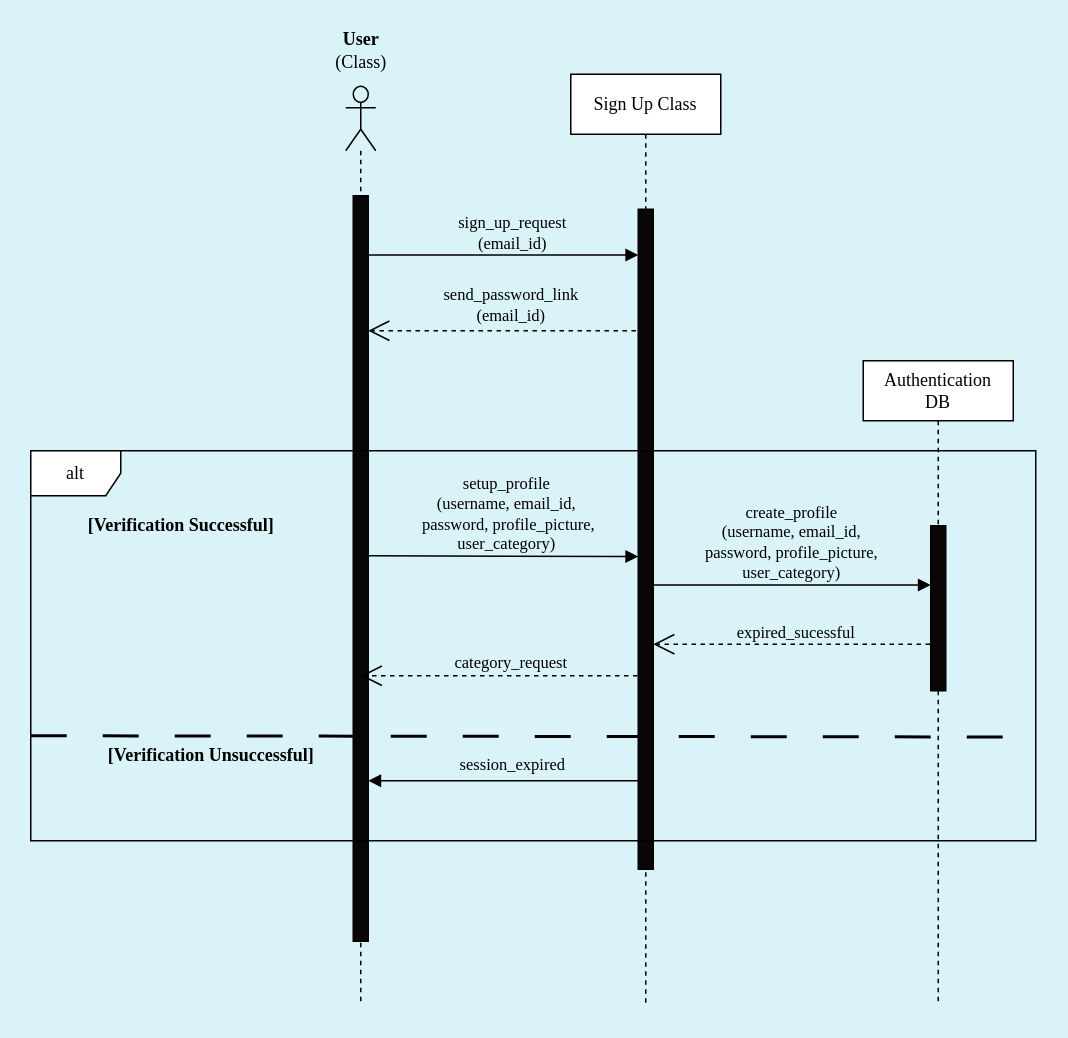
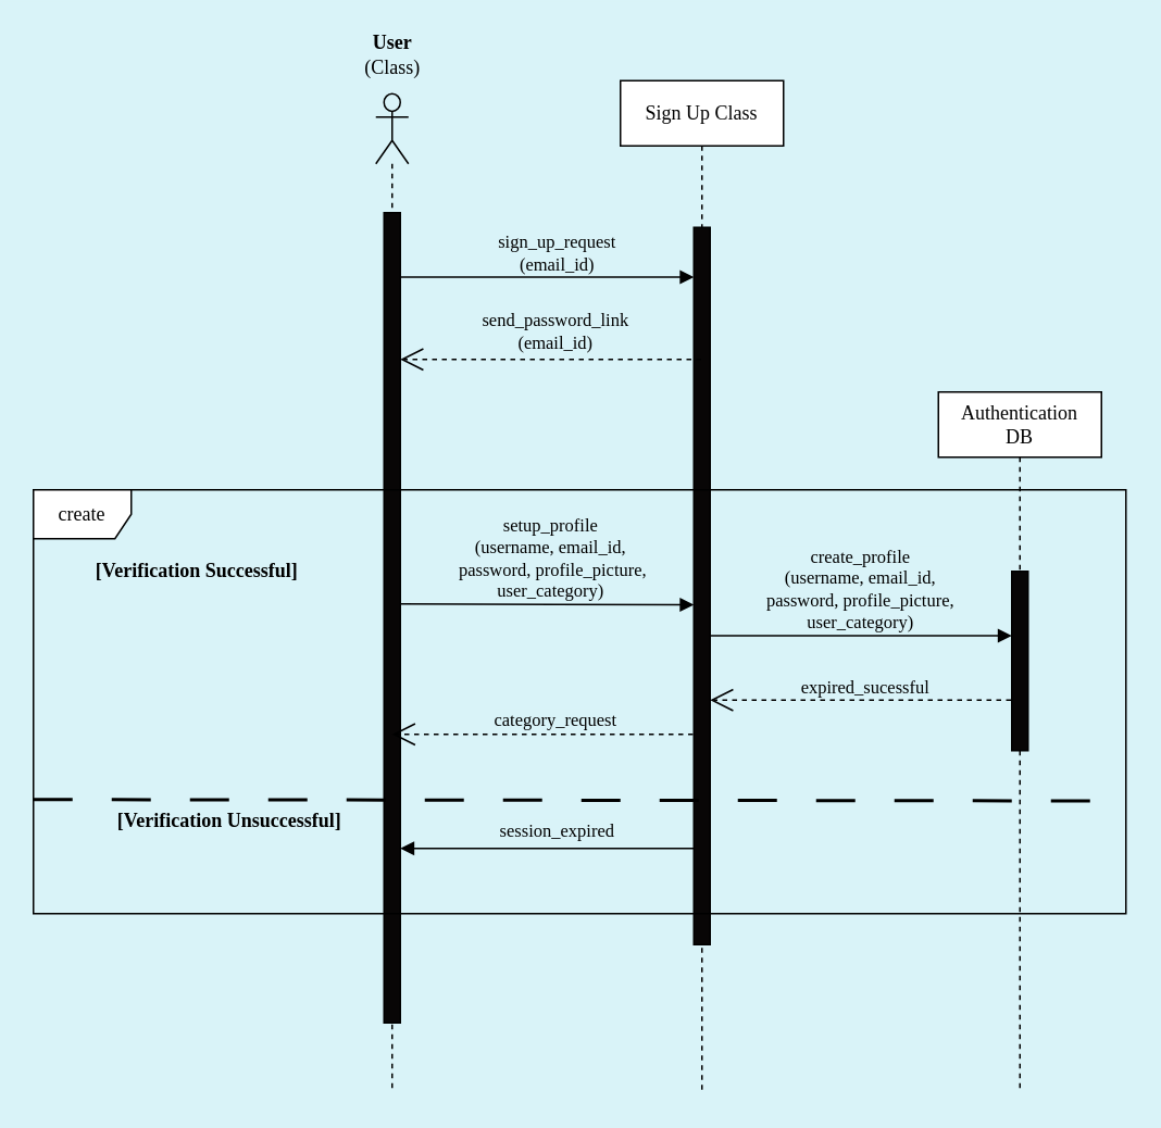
  <mxCell id="0" />
  <mxCell id="1" parent="0" />
  <mxCell id="2" value="" style="shape=umlLifeline;perimeter=lifelinePerimeter;whiteSpace=wrap;html=1;container=1;dropTarget=0;collapsible=0;recursiveResize=0;outlineConnect=0;portConstraint=eastwest;newEdgeStyle={&quot;curved&quot;:0,&quot;rounded&quot;:0};participant=umlActor;fillColor=none;size=43;" vertex="1" parent="1"><mxGeometry x="230" y="57" width="20" height="613" as="geometry" /></mxCell>
  <mxCell id="3" value="" style="html=1;points=[[0,0,0,0,5],[0,1,0,0,-5],[1,0,0,0,5],[1,1,0,0,-5]];perimeter=orthogonalPerimeter;outlineConnect=0;targetShapes=umlLifeline;portConstraint=eastwest;newEdgeStyle={&quot;curved&quot;:0,&quot;rounded&quot;:0};fillColor=#080606;strokeColor=#000000;" vertex="1" parent="2"><mxGeometry x="5" y="73" width="10" height="497" as="geometry" /></mxCell>
  <mxCell id="4" value="User&lt;br&gt;&lt;span style=&quot;font-weight: normal;&quot;&gt;(Class)&lt;/span&gt;" style="text;align=center;fontStyle=1;verticalAlign=middle;spacingLeft=3;spacingRight=3;strokeColor=none;rotatable=0;points=[[0,0.5],[1,0.5]];portConstraint=eastwest;html=1;fontFamily=Poppins;fontSource=https%3A%2F%2Ffonts.googleapis.com%2Fcss%3Ffamily%3DPoppins;" vertex="1" parent="1"><mxGeometry x="200" y="20" width="80" height="26" as="geometry" /></mxCell>
  <mxCell id="5" value="" style="html=1;verticalAlign=bottom;endArrow=block;curved=0;rounded=0;" edge="1" parent="1" target="8"><mxGeometry x="-0.001" relative="1" as="geometry"><mxPoint x="245" y="169.5" as="sourcePoint" /><mxPoint x="485" y="169.5" as="targetPoint" /><mxPoint as="offset" /></mxGeometry></mxCell>
  <mxCell id="6" value="sign_up_request&lt;br&gt;(email_id)" style="edgeLabel;html=1;align=center;verticalAlign=middle;resizable=0;points=[];fontFamily=Poppins;fontSource=https%3A%2F%2Ffonts.googleapis.com%2Fcss%3Ffamily%3DPoppins;labelBackgroundColor=#D9F3F8;" vertex="1" connectable="0" parent="5"><mxGeometry x="-0.037" y="-2" relative="1" as="geometry"><mxPoint x="8" y="-17" as="offset" /></mxGeometry></mxCell>
  <mxCell id="7" value="&lt;font data-font-src=&quot;https://fonts.googleapis.com/css?family=Poppins&quot; face=&quot;Poppins&quot;&gt;Sign Up Class&lt;/font&gt;" style="shape=umlLifeline;perimeter=lifelinePerimeter;whiteSpace=wrap;html=1;container=1;dropTarget=0;collapsible=0;recursiveResize=0;outlineConnect=0;portConstraint=eastwest;newEdgeStyle={&quot;curved&quot;:0,&quot;rounded&quot;:0};" vertex="1" parent="1"><mxGeometry x="380" y="49" width="100" height="621" as="geometry" /></mxCell>
  <mxCell id="8" value="" style="html=1;points=[[0,0,0,0,5],[0,1,0,0,-5],[1,0,0,0,5],[1,1,0,0,-5]];perimeter=orthogonalPerimeter;outlineConnect=0;targetShapes=umlLifeline;portConstraint=eastwest;newEdgeStyle={&quot;curved&quot;:0,&quot;rounded&quot;:0};fillColor=#080606;strokeColor=#000000;" vertex="1" parent="7"><mxGeometry x="45" y="90" width="10" height="440" as="geometry" /></mxCell>
  <mxCell id="9" value="" style="endArrow=open;endSize=12;dashed=1;html=1;rounded=0;" edge="1" parent="1"><mxGeometry x="0.002" width="160" relative="1" as="geometry"><mxPoint x="429.5" y="220" as="sourcePoint" /><mxPoint x="245" y="220" as="targetPoint" /><mxPoint as="offset" /></mxGeometry></mxCell>
  <mxCell id="10" value="send_password_link&lt;br&gt;(email_id)" style="edgeLabel;html=1;align=center;verticalAlign=middle;resizable=0;points=[];fontFamily=Poppins;fontSource=https%3A%2F%2Ffonts.googleapis.com%2Fcss%3Ffamily%3DPoppins;labelBackgroundColor=#D9F3F8;" vertex="1" connectable="0" parent="1"><mxGeometry x="339.997" y="202" as="geometry" /></mxCell>
  <mxCell id="11" value="&lt;font data-font-src=&quot;https://fonts.googleapis.com/css?family=Poppins&quot; face=&quot;Poppins&quot;&gt;Authentication&lt;br&gt;DB&lt;br&gt;&lt;/font&gt;" style="shape=umlLifeline;perimeter=lifelinePerimeter;whiteSpace=wrap;html=1;container=1;dropTarget=0;collapsible=0;recursiveResize=0;outlineConnect=0;portConstraint=eastwest;newEdgeStyle={&quot;curved&quot;:0,&quot;rounded&quot;:0};" vertex="1" parent="1"><mxGeometry x="575" y="240" width="100" height="430" as="geometry" /></mxCell>
  <mxCell id="12" value="" style="html=1;points=[[0,0,0,0,5],[0,1,0,0,-5],[1,0,0,0,5],[1,1,0,0,-5]];perimeter=orthogonalPerimeter;outlineConnect=0;targetShapes=umlLifeline;portConstraint=eastwest;newEdgeStyle={&quot;curved&quot;:0,&quot;rounded&quot;:0};fillColor=#080606;strokeColor=#000000;" vertex="1" parent="11"><mxGeometry x="45" y="110" width="10" height="110" as="geometry" /></mxCell>
  <mxCell id="13" value="[Verification Successful]" style="text;align=center;fontStyle=1;verticalAlign=middle;spacingLeft=3;spacingRight=3;strokeColor=none;rotatable=0;points=[[0,0.5],[1,0.5]];portConstraint=eastwest;html=1;fontFamily=Poppins;fontSource=https%3A%2F%2Ffonts.googleapis.com%2Fcss%3Ffamily%3DPoppins;" vertex="1" parent="1"><mxGeometry x="90" y="336.5" width="60" height="26" as="geometry" /></mxCell>
- <mxCell id="14" value="&lt;font data-font-src=&quot;https://fonts.googleapis.com/css?family=Poppins&quot; face=&quot;Poppins&quot;&gt;alt&lt;/font&gt;" style="shape=umlFrame;whiteSpace=wrap;html=1;pointerEvents=0;" vertex="1" parent="1"><mxGeometry x="20" y="300" width="670" height="260" as="geometry" /></mxCell>
+ <mxCell id="14" value="&lt;font data-font-src=&quot;https://fonts.googleapis.com/css?family=Poppins&quot; face=&quot;Poppins&quot;&gt;create&lt;/font&gt;" style="shape=umlFrame;whiteSpace=wrap;html=1;pointerEvents=0;" vertex="1" parent="1"><mxGeometry x="20" y="300" width="670" height="260" as="geometry" /></mxCell>
  <mxCell id="15" value="" style="html=1;verticalAlign=bottom;endArrow=block;curved=0;rounded=0;" edge="1" parent="1"><mxGeometry x="-0.001" relative="1" as="geometry"><mxPoint x="245" y="370" as="sourcePoint" /><mxPoint x="425" y="370.5" as="targetPoint" /><mxPoint as="offset" /></mxGeometry></mxCell>
  <mxCell id="16" value="setup_profile&lt;br&gt;(username, email_id,&lt;br&gt;&amp;nbsp;password, profile_picture, &lt;br&gt;user_category)" style="edgeLabel;html=1;align=center;verticalAlign=middle;resizable=0;points=[];fontFamily=Poppins;fontSource=https%3A%2F%2Ffonts.googleapis.com%2Fcss%3Ffamily%3DPoppins;labelBackgroundColor=#D9F3F8;" vertex="1" connectable="0" parent="15"><mxGeometry x="-0.037" y="-2" relative="1" as="geometry"><mxPoint x="5" y="-31" as="offset" /></mxGeometry></mxCell>
  <mxCell id="17" value="" style="html=1;verticalAlign=bottom;endArrow=block;curved=0;rounded=0;" edge="1" parent="1"><mxGeometry x="-0.001" relative="1" as="geometry"><mxPoint x="435" y="389.5" as="sourcePoint" /><mxPoint x="620" y="389.5" as="targetPoint" /><mxPoint as="offset" /></mxGeometry></mxCell>
  <mxCell id="18" value="create_profile&lt;br style=&quot;border-color: var(--border-color);&quot;&gt;(username, email_id,&lt;br style=&quot;border-color: var(--border-color);&quot;&gt;&amp;nbsp;password, profile_picture,&amp;nbsp;&lt;br style=&quot;border-color: var(--border-color);&quot;&gt;user_category)" style="edgeLabel;html=1;align=center;verticalAlign=middle;resizable=0;points=[];fontFamily=Poppins;fontSource=https%3A%2F%2Ffonts.googleapis.com%2Fcss%3Ffamily%3DPoppins;labelBackgroundColor=#D9F3F8;" vertex="1" connectable="0" parent="17"><mxGeometry x="-0.037" y="-2" relative="1" as="geometry"><mxPoint x="2" y="-31" as="offset" /></mxGeometry></mxCell>
  <mxCell id="19" value="" style="endArrow=open;endSize=12;dashed=1;html=1;rounded=0;" edge="1" parent="1"><mxGeometry x="0.002" width="160" relative="1" as="geometry"><mxPoint x="619.5" y="429" as="sourcePoint" /><mxPoint x="435" y="429" as="targetPoint" /><mxPoint as="offset" /></mxGeometry></mxCell>
  <mxCell id="20" value="expired_sucessful" style="edgeLabel;html=1;align=center;verticalAlign=middle;resizable=0;points=[];fontFamily=Poppins;fontSource=https%3A%2F%2Ffonts.googleapis.com%2Fcss%3Ffamily%3DPoppins;labelBackgroundColor=#D9F3F8;" vertex="1" connectable="0" parent="1"><mxGeometry x="529.997" y="420" as="geometry" /></mxCell>
  <mxCell id="21" value="" style="endArrow=open;endSize=12;dashed=1;html=1;rounded=0;" edge="1" parent="1"><mxGeometry x="0.002" width="160" relative="1" as="geometry"><mxPoint x="424.5" y="450" as="sourcePoint" /><mxPoint x="240" y="450" as="targetPoint" /><mxPoint as="offset" /></mxGeometry></mxCell>
  <mxCell id="22" value="category_request" style="edgeLabel;html=1;align=center;verticalAlign=middle;resizable=0;points=[];fontFamily=Poppins;fontSource=https%3A%2F%2Ffonts.googleapis.com%2Fcss%3Ffamily%3DPoppins;labelBackgroundColor=#D9F3F8;" vertex="1" connectable="0" parent="1"><mxGeometry x="339.993" y="440" as="geometry" /></mxCell>
  <mxCell id="23" value="[Verification Unsuccessful]" style="text;align=center;fontStyle=1;verticalAlign=middle;spacingLeft=3;spacingRight=3;strokeColor=none;rotatable=0;points=[[0,0.5],[1,0.5]];portConstraint=eastwest;html=1;fontFamily=Poppins;fontSource=https%3A%2F%2Ffonts.googleapis.com%2Fcss%3Ffamily%3DPoppins;" vertex="1" parent="1"><mxGeometry x="100" y="490" width="80" height="26" as="geometry" /></mxCell>
  <mxCell id="24" value="" style="html=1;verticalAlign=bottom;endArrow=block;curved=0;rounded=0;" edge="1" parent="1"><mxGeometry x="-0.001" relative="1" as="geometry"><mxPoint x="425" y="520" as="sourcePoint" /><mxPoint x="245" y="520" as="targetPoint" /><mxPoint as="offset" /></mxGeometry></mxCell>
  <mxCell id="25" value="session_expired" style="edgeLabel;html=1;align=center;verticalAlign=middle;resizable=0;points=[];fontFamily=Poppins;fontSource=https%3A%2F%2Ffonts.googleapis.com%2Fcss%3Ffamily%3DPoppins;labelBackgroundColor=#D9F3F8;" vertex="1" connectable="0" parent="24"><mxGeometry x="-0.037" y="-2" relative="1" as="geometry"><mxPoint x="2" y="-10" as="offset" /></mxGeometry></mxCell>
  <mxCell id="26" value="" style="endArrow=none;dashed=1;html=1;dashPattern=12 12;strokeWidth=2;rounded=0;entryX=1.002;entryY=0.734;entryDx=0;entryDy=0;entryPerimeter=0;" edge="1" parent="1" target="14"><mxGeometry width="50" height="50" relative="1" as="geometry"><mxPoint x="20" y="490" as="sourcePoint" /><mxPoint x="760" y="490" as="targetPoint" /></mxGeometry></mxCell>
